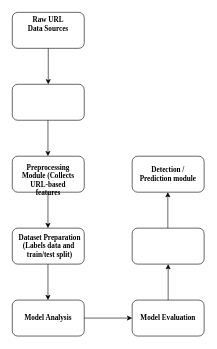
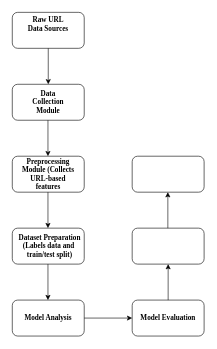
  <mxCell id="0" />
  <mxCell id="1" parent="0" />
  <mxCell id="2" value="" style="rounded=1;whiteSpace=wrap;html=1;fontStyle=1" vertex="1" parent="1"><mxGeometry x="20" y="20" width="120" height="60" as="geometry" /></mxCell>
  <mxCell id="3" value="" style="endArrow=classic;html=1;rounded=0;exitX=0.5;exitY=1;exitDx=0;exitDy=0;fontStyle=1" edge="1" parent="1" source="2"><mxGeometry width="50" height="50" relative="1" as="geometry"><mxPoint x="80" y="260" as="sourcePoint" /><mxPoint x="80" y="140" as="targetPoint" /></mxGeometry></mxCell>
  <mxCell id="4" value="" style="rounded=1;whiteSpace=wrap;html=1;fontStyle=1" vertex="1" parent="1"><mxGeometry x="20" y="140" width="120" height="60" as="geometry" /></mxCell>
  <mxCell id="5" value="" style="rounded=1;whiteSpace=wrap;html=1;fontStyle=1" vertex="1" parent="1"><mxGeometry x="20" y="260" width="120" height="60" as="geometry" /></mxCell>
  <mxCell id="6" value="" style="endArrow=classic;html=1;rounded=0;exitX=0.5;exitY=1;exitDx=0;exitDy=0;fontStyle=1" edge="1" parent="1"><mxGeometry width="50" height="50" relative="1" as="geometry"><mxPoint x="79.5" y="200" as="sourcePoint" /><mxPoint x="79.5" y="260" as="targetPoint" /></mxGeometry></mxCell>
  <mxCell id="7" value="" style="rounded=1;whiteSpace=wrap;html=1;fontStyle=1" vertex="1" parent="1"><mxGeometry x="20" y="380" width="120" height="60" as="geometry" /></mxCell>
  <mxCell id="8" value="" style="endArrow=classic;html=1;rounded=0;exitX=0.5;exitY=1;exitDx=0;exitDy=0;fontStyle=1" edge="1" parent="1"><mxGeometry width="50" height="50" relative="1" as="geometry"><mxPoint x="79.5" y="320" as="sourcePoint" /><mxPoint x="79.5" y="380" as="targetPoint" /></mxGeometry></mxCell>
  <mxCell id="9" value="" style="rounded=1;whiteSpace=wrap;html=1;fontStyle=1" vertex="1" parent="1"><mxGeometry x="20" y="500" width="120" height="60" as="geometry" /></mxCell>
  <mxCell id="10" value="" style="endArrow=classic;html=1;rounded=0;exitX=0.5;exitY=1;exitDx=0;exitDy=0;fontStyle=1" edge="1" parent="1"><mxGeometry width="50" height="50" relative="1" as="geometry"><mxPoint x="79.5" y="440" as="sourcePoint" /><mxPoint x="79.5" y="500" as="targetPoint" /></mxGeometry></mxCell>
  <mxCell id="11" value="" style="endArrow=classic;html=1;rounded=0;fontStyle=1" edge="1" parent="1"><mxGeometry width="50" height="50" relative="1" as="geometry"><mxPoint x="140" y="530" as="sourcePoint" /><mxPoint x="220" y="530" as="targetPoint" /></mxGeometry></mxCell>
  <mxCell id="12" value="" style="rounded=1;whiteSpace=wrap;html=1;fontStyle=1" vertex="1" parent="1"><mxGeometry x="220" y="500" width="120" height="60" as="geometry" /></mxCell>
  <mxCell id="13" value="" style="rounded=1;whiteSpace=wrap;html=1;fontStyle=1" vertex="1" parent="1"><mxGeometry x="220" y="380" width="120" height="60" as="geometry" /></mxCell>
  <mxCell id="14" value="" style="rounded=1;whiteSpace=wrap;html=1;fontStyle=1" vertex="1" parent="1"><mxGeometry x="220" y="260" width="120" height="60" as="geometry" /></mxCell>
  <mxCell id="15" value="" style="endArrow=classic;html=1;rounded=0;entryX=0.5;entryY=1;entryDx=0;entryDy=0;fontStyle=1" edge="1" parent="1" target="13"><mxGeometry width="50" height="50" relative="1" as="geometry"><mxPoint x="280" y="500" as="sourcePoint" /><mxPoint x="330" y="450" as="targetPoint" /></mxGeometry></mxCell>
  <mxCell id="16" value="" style="endArrow=classic;html=1;rounded=0;entryX=0.5;entryY=1;entryDx=0;entryDy=0;fontStyle=1" edge="1" parent="1"><mxGeometry width="50" height="50" relative="1" as="geometry"><mxPoint x="279.5" y="380" as="sourcePoint" /><mxPoint x="279.5" y="320" as="targetPoint" /></mxGeometry></mxCell>
  <mxCell id="17" value="&lt;font face=&quot;Times New Roman&quot;&gt;Raw URL Data Sources&lt;/font&gt;" style="text;html=1;align=center;verticalAlign=middle;whiteSpace=wrap;rounded=0;fontStyle=1" vertex="1" parent="1"><mxGeometry x="40" y="25" width="80" height="30" as="geometry" /></mxCell>
- <mxCell id="19" value="&lt;font face=&quot;Times New Roman&quot;&gt;Preprocessing Module (Collects URL-based features&lt;/font&gt;" style="text;html=1;align=center;verticalAlign=middle;whiteSpace=wrap;rounded=0;fontStyle=1" vertex="1" parent="1"><mxGeometry x="30" y="285" width="100" height="30" as="geometry" /></mxCell>
+ <mxCell id="18" value="&lt;font face=&quot;Times New Roman&quot;&gt;Data Collection Module&lt;/font&gt;" style="text;html=1;align=center;verticalAlign=middle;whiteSpace=wrap;rounded=0;fontStyle=1" vertex="1" parent="1"><mxGeometry x="40" y="155" width="80" height="30" as="geometry" /></mxCell>
+ <mxCell id="19" value="&lt;font face=&quot;Times New Roman&quot;&gt;Preprocessing Module (Collects URL-based features&lt;/font&gt;" style="text;html=1;align=center;verticalAlign=middle;whiteSpace=wrap;rounded=0;fontStyle=1" vertex="1" parent="1"><mxGeometry x="30" y="275" width="100" height="30" as="geometry" /></mxCell>
  <mxCell id="20" value="&lt;font face=&quot;Times New Roman&quot;&gt;Dataset Preparation (Labels data and&amp;nbsp; train/test split)&lt;/font&gt;" style="text;html=1;align=center;verticalAlign=middle;whiteSpace=wrap;rounded=0;fontStyle=1" vertex="1" parent="1"><mxGeometry x="25" y="395" width="115" height="30" as="geometry" /></mxCell>
  <mxCell id="21" value="&lt;font face=&quot;Times New Roman&quot;&gt;Model Analysis&lt;/font&gt;" style="text;html=1;align=center;verticalAlign=middle;whiteSpace=wrap;rounded=0;fontStyle=1" vertex="1" parent="1"><mxGeometry x="25" y="515" width="110" height="30" as="geometry" /></mxCell>
  <mxCell id="22" value="&lt;font face=&quot;Times New Roman&quot;&gt;Model Evaluation&lt;/font&gt;" style="text;html=1;align=center;verticalAlign=middle;whiteSpace=wrap;rounded=0;fontStyle=1" vertex="1" parent="1"><mxGeometry x="225" y="515" width="110" height="30" as="geometry" /></mxCell>
- <mxCell id="23" value="&lt;font face=&quot;Times New Roman&quot;&gt;Detection / Prediction module&lt;/font&gt;" style="text;html=1;align=center;verticalAlign=middle;whiteSpace=wrap;rounded=0;fontStyle=1" vertex="1" parent="1"><mxGeometry x="225" y="275" width="110" height="30" as="geometry" /></mxCell>
